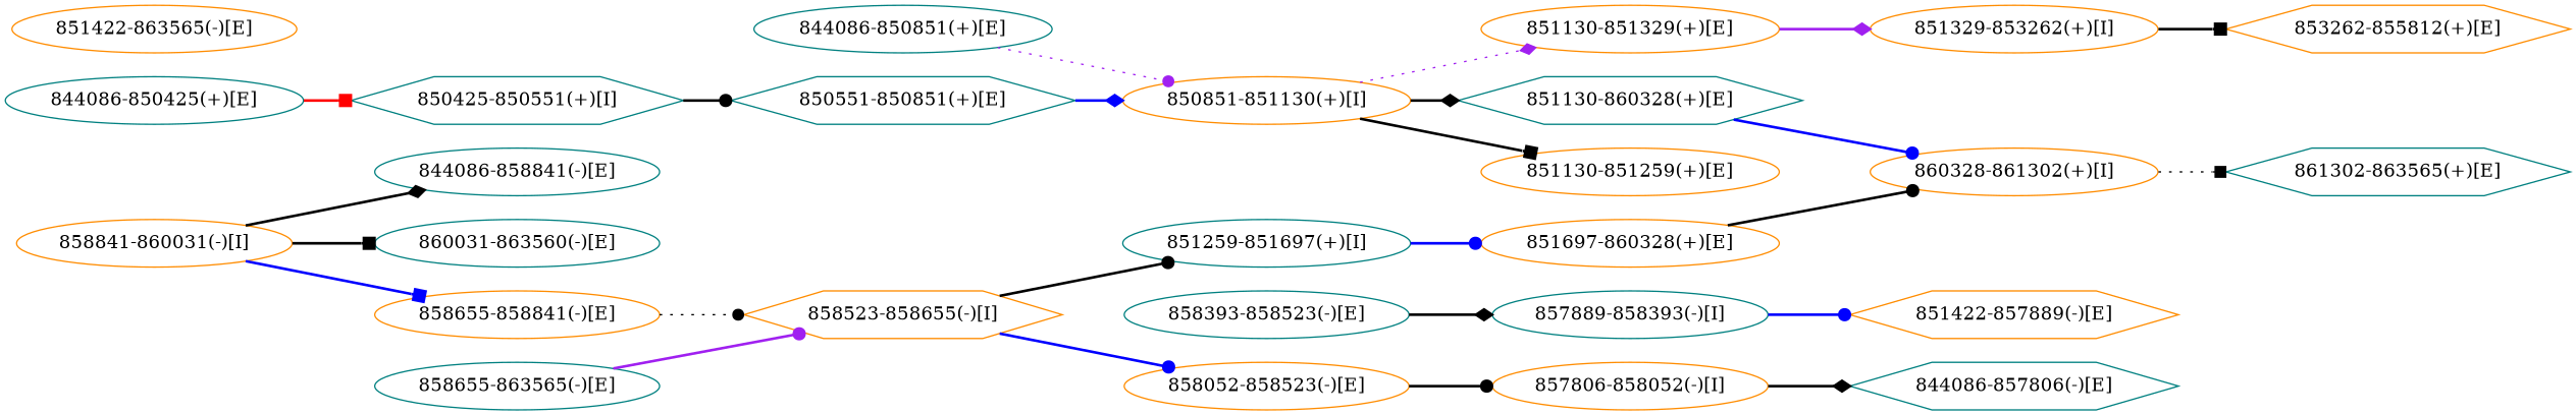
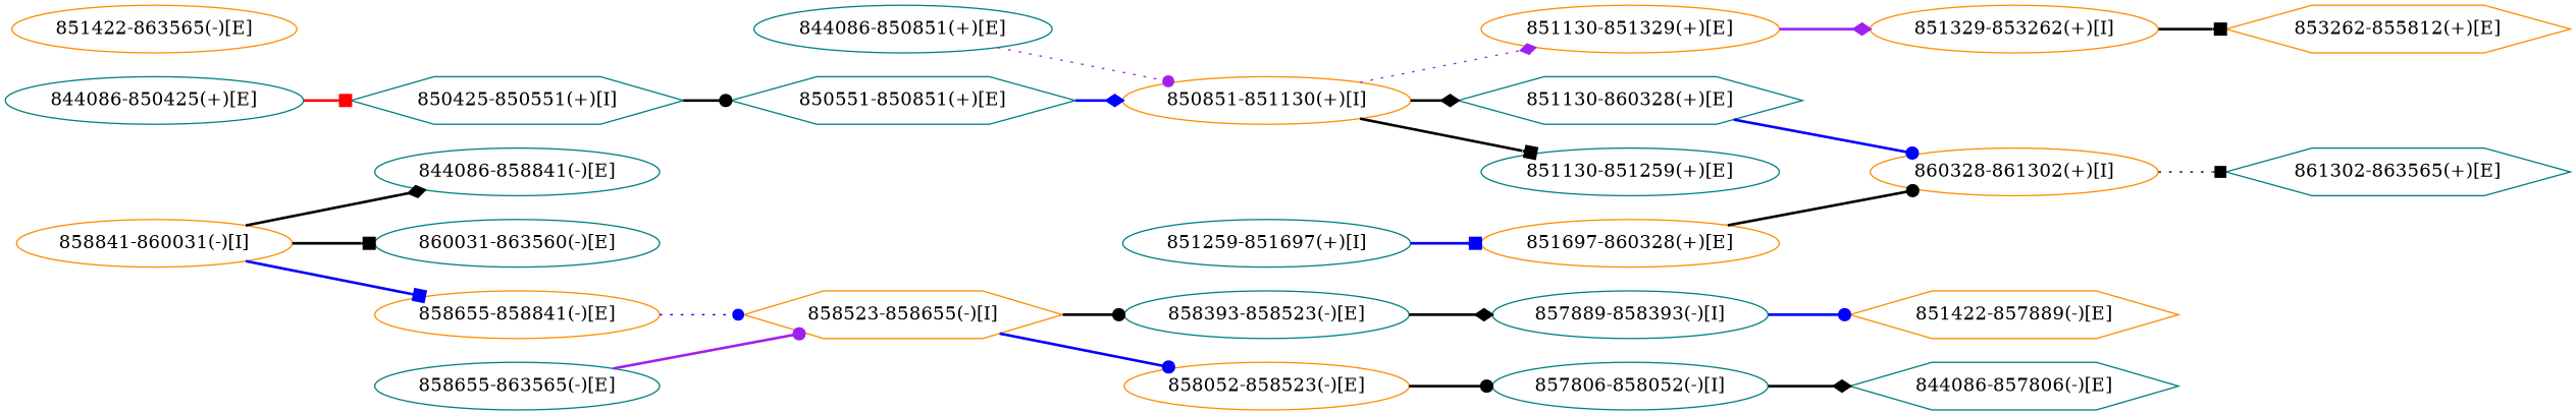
  strict digraph {
    rankdir=LR
    node [color=teal ids="VCAP_SHEZH2.657999.1" shape=ellipse]
    edge [arrowhead=dot color=black style=bold]
    "851697-860328(+)[E]" [color=darkorange ids="LNCAP_SHEZH2.939.1.1,LNCAP_SHEZH2.941.1.1,LNCAP_SHEZH2.943.1.1,LNCAP_SHEZH2.945.1.1,LNCAP_SHEZH2.947.1.1,LNCAP_SHEZH2.975.3.1,LNCAP_SHEZH2.977.1.1,LNCAP_SHSCRAMBLE.629089.1.1,LNCAP_SHSCRAMBLE.629091.1.1,VCAP_SHEZH2.657999.1.4"]
    "860328-861302(+)[I]" [color=darkorange ids="VCAP_SHEZH2.657999.1,VCAP_SHEZH2.657999.2,VCAP_SHSCRAMBLE.684679.1"]
    "861302-863565(+)[E]" [ids="LNCAP_SHEZH2.951.1.1,LNCAP_SHEZH2.953.1.1,VCAP_SHEZH2.657999.1.5,VCAP_SHEZH2.657999.2.3,VCAP_SHSCRAMBLE.684679.1.2" shape=hexagon]
    "851130-851329(+)[E]" [color=darkorange ids="LNCAP_SHEZH2.975.1.2,LNCAP_SHSCRAMBLE.629135.1.2"]
    "851329-853262(+)[I]" [color=darkorange ids="LNCAP_SHEZH2.975.1,LNCAP_SHSCRAMBLE.629135.1"]
    "853262-855812(+)[E]" [color=darkorange ids="LNCAP_SHEZH2.939.1.1,LNCAP_SHEZH2.975.1.3,LNCAP_SHEZH2.977.1.1,LNCAP_SHSCRAMBLE.629135.1.3" shape=hexagon]
    "851259-851697(+)[I]"
    "851422-857889(-)[E]" [color=darkorange ids="LNCAP_SHEZH2.939.1.1,LNCAP_SHEZH2.941.1.1,LNCAP_SHEZH2.943.1.1,LNCAP_SHEZH2.945.1.1,LNCAP_SHEZH2.947.1.1,LNCAP_SHSCRAMBLE.629089.1.1,LNCAP_SHSCRAMBLE.629091.1.1,VCAP_SHSCRAMBLE.684681.2.1" shape=hexagon]
    "844086-850851(+)[E]" [ids="LNCAP_SHEZH2.975.1.1,LNCAP_SHSCRAMBLE.629085.1.1,LNCAP_SHSCRAMBLE.629135.1.1,VCAP_SHEZH2.657999.2.1,VCAP_SHSCRAMBLE.684563.1.1"]
    "850851-851130(+)[I]" [color=darkorange ids="LNCAP_SHEZH2.975.1,LNCAP_SHSCRAMBLE.629135.1,VCAP_SHEZH2.657999.1,VCAP_SHEZH2.657999.2"]
    "851130-860328(+)[E]" [ids="LNCAP_SHEZH2.939.1.1,LNCAP_SHEZH2.941.1.1,LNCAP_SHEZH2.943.1.1,LNCAP_SHEZH2.945.1.1,LNCAP_SHEZH2.947.1.1,LNCAP_SHEZH2.975.2.1,LNCAP_SHEZH2.975.3.1,LNCAP_SHEZH2.977.1.1,LNCAP_SHSCRAMBLE.629089.1.1,LNCAP_SHSCRAMBLE.629091.1.1,VCAP_SHEZH2.657999.2.2,VCAP_SHSCRAMBLE.684679.1.1" shape=hexagon]
-   "851130-851259(+)[E]" [color=darkorange ids="VCAP_SHEZH2.657999.1.3"]
+   "851130-851259(+)[E]" [ids="VCAP_SHEZH2.657999.1.3"]
    "850551-850851(+)[E]" [ids="VCAP_SHEZH2.657999.1.2" shape=hexagon]
    "858393-858523(-)[E]" [ids="VCAP_SHSCRAMBLE.684681.2.2"]
    "857889-858393(-)[I]" [ids="VCAP_SHSCRAMBLE.684681.2"]
-   "857806-858052(-)[I]" [color=darkorange ids="VCAP_SHEZH2.658001.1"]
+   "857806-858052(-)[I]" [ids="VCAP_SHEZH2.658001.1"]
    "844086-857806(-)[E]" [ids="LNCAP_SHEZH2.939.1.1,LNCAP_SHEZH2.941.1.1,LNCAP_SHEZH2.943.1.1,LNCAP_SHEZH2.945.1.1,LNCAP_SHEZH2.947.1.1,LNCAP_SHSCRAMBLE.629085.1.1,LNCAP_SHSCRAMBLE.629089.1.1,LNCAP_SHSCRAMBLE.629091.1.1,VCAP_SHEZH2.658001.1.1,VCAP_SHSCRAMBLE.684563.1.1,VCAP_SHSCRAMBLE.684681.1.1" shape=hexagon]
    "850425-850551(+)[I]" [shape=hexagon]
    "844086-858841(-)[E]" [ids="LNCAP_SHEZH2.939.1.1,LNCAP_SHEZH2.941.1.1,LNCAP_SHEZH2.943.1.1,LNCAP_SHEZH2.945.1.1,LNCAP_SHEZH2.947.1.1,LNCAP_SHSCRAMBLE.629085.1.1,LNCAP_SHSCRAMBLE.629089.1.1,LNCAP_SHSCRAMBLE.629091.1.1,VCAP_SHEZH2.658001.2.1,VCAP_SHSCRAMBLE.684563.1.1,VCAP_SHSCRAMBLE.684681.1.1"]
    "860031-863560(-)[E]" [ids="VCAP_SHEZH2.658001.1.4,VCAP_SHEZH2.658001.2.2"]
    "858841-860031(-)[I]" [color=darkorange ids="VCAP_SHEZH2.658001.1,VCAP_SHEZH2.658001.2"]
    "858655-858841(-)[E]" [color=darkorange ids="VCAP_SHEZH2.658001.1.3"]
    "844086-850425(+)[E]" [ids="LNCAP_SHSCRAMBLE.629085.1.1,VCAP_SHEZH2.657999.1.1,VCAP_SHSCRAMBLE.684563.1.1"]
    "858523-858655(-)[I]" [color=darkorange ids="VCAP_SHEZH2.658001.1,VCAP_SHSCRAMBLE.684681.2" shape=hexagon]
    "858052-858523(-)[E]" [color=darkorange ids="VCAP_SHEZH2.658001.1.2"]
    "858655-863565(-)[E]" [ids="VCAP_SHSCRAMBLE.684681.2.3"]
    "851422-863565(-)[E]" [color=darkorange ids="LNCAP_SHEZH2.939.1.1,LNCAP_SHEZH2.941.1.1,LNCAP_SHEZH2.943.1.1,LNCAP_SHEZH2.945.1.1,LNCAP_SHEZH2.947.1.1,LNCAP_SHSCRAMBLE.629089.1.1,LNCAP_SHSCRAMBLE.629091.1.1,LNCAP_SHSCRAMBLE.629107.1.1,VCAP_SHSCRAMBLE.684681.3.1"]
    "851697-860328(+)[E]" -> "860328-861302(+)[I]"
    "860328-861302(+)[I]" -> "861302-863565(+)[E]" [arrowhead=box style=dotted]
    "851130-851329(+)[E]" -> "851329-853262(+)[I]" [arrowhead=diamond color=purple]
    "851329-853262(+)[I]" -> "853262-855812(+)[E]" [arrowhead=box]
-   "851259-851697(+)[I]" -> "851697-860328(+)[E]" [color=blue]
+   "851259-851697(+)[I]" -> "851697-860328(+)[E]" [arrowhead=box color=blue]
    "844086-850851(+)[E]" -> "850851-851130(+)[I]" [color=purple style=dotted]
    "850851-851130(+)[I]" -> "851130-851329(+)[E]" [arrowhead=diamond color=purple style=dotted]
    "850851-851130(+)[I]" -> "851130-860328(+)[E]" [arrowhead=diamond]
    "850851-851130(+)[I]" -> "851130-851259(+)[E]" [arrowhead=box]
    "851130-860328(+)[E]" -> "860328-861302(+)[I]" [color=blue]
    "850551-850851(+)[E]" -> "850851-851130(+)[I]" [arrowhead=diamond color=blue]
    "858393-858523(-)[E]" -> "857889-858393(-)[I]" [arrowhead=diamond]
    "857889-858393(-)[I]" -> "851422-857889(-)[E]" [color=blue]
    "857806-858052(-)[I]" -> "844086-857806(-)[E]" [arrowhead=diamond]
    "850425-850551(+)[I]" -> "850551-850851(+)[E]"
    "858841-860031(-)[I]" -> "844086-858841(-)[E]" [arrowhead=diamond]
    "858841-860031(-)[I]" -> "860031-863560(-)[E]" [arrowhead=box]
    "858841-860031(-)[I]" -> "858655-858841(-)[E]" [arrowhead=box color=blue]
-   "858655-858841(-)[E]" -> "858523-858655(-)[I]" [style=dotted]
+   "858655-858841(-)[E]" -> "858523-858655(-)[I]" [color=blue style=dotted]
    "844086-850425(+)[E]" -> "850425-850551(+)[I]" [arrowhead=box color=red]
-   "858523-858655(-)[I]" -> "851259-851697(+)[I]"
+   "858523-858655(-)[I]" -> "858393-858523(-)[E]"
    "858523-858655(-)[I]" -> "858052-858523(-)[E]" [color=blue]
    "858052-858523(-)[E]" -> "857806-858052(-)[I]"
    "858655-863565(-)[E]" -> "858523-858655(-)[I]" [color=purple]
  }
